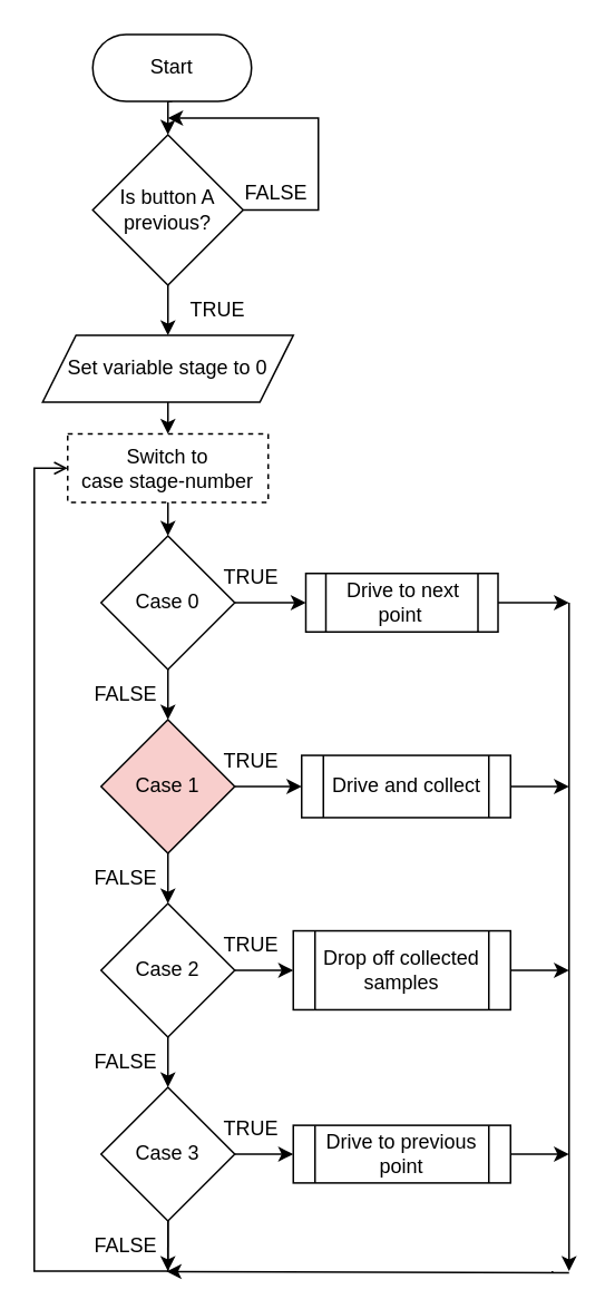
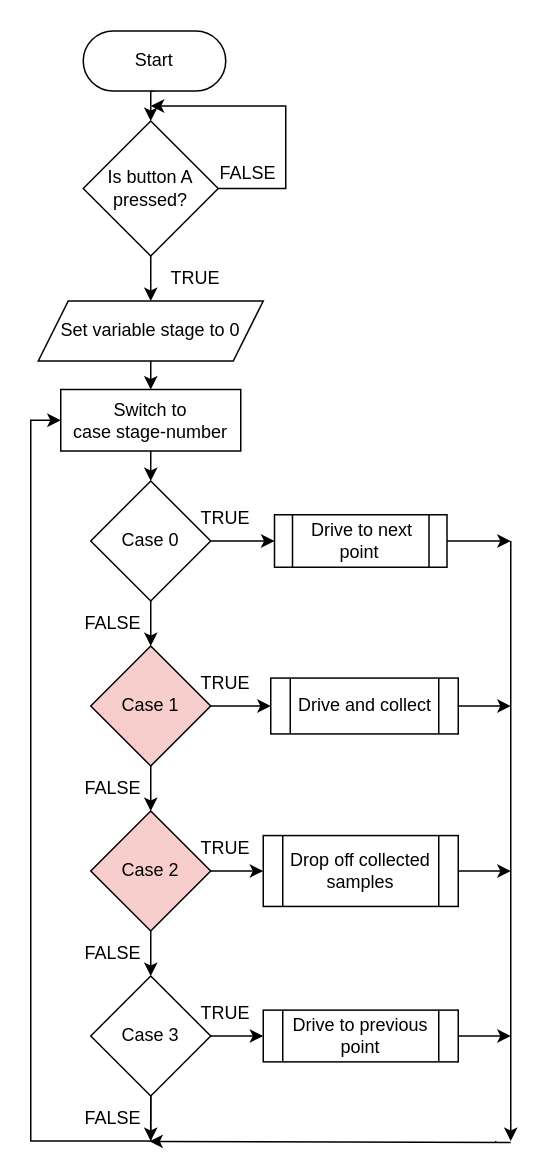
  <mxCell id="0" />
  <mxCell id="1" parent="0" />
  <mxCell id="2" style="edgeStyle=orthogonalEdgeStyle;rounded=0;orthogonalLoop=1;jettySize=auto;html=1;exitX=0.5;exitY=1;exitDx=0;exitDy=0;entryX=0.5;entryY=0;entryDx=0;entryDy=0;" parent="1" source="4" target="7" edge="1"><mxGeometry relative="1" as="geometry"><mxPoint x="100" y="170" as="targetPoint" /><Array as="points" /></mxGeometry></mxCell>
  <mxCell id="3" style="edgeStyle=orthogonalEdgeStyle;rounded=0;orthogonalLoop=1;jettySize=auto;html=1;exitX=1;exitY=0.5;exitDx=0;exitDy=0;" parent="1" source="4" edge="1"><mxGeometry relative="1" as="geometry"><mxPoint x="100" y="70" as="targetPoint" /><mxPoint x="160" y="125" as="sourcePoint" /><Array as="points"><mxPoint x="190" y="125" /><mxPoint x="190" y="70" /><mxPoint x="100" y="70" /></Array></mxGeometry></mxCell>
- <mxCell id="4" value="Is button A previous?" style="rhombus;whiteSpace=wrap;html=1;" parent="1" vertex="1"><mxGeometry x="55" y="80" width="90" height="90" as="geometry" /></mxCell>
+ <mxCell id="4" value="Is button A pressed?" style="rhombus;whiteSpace=wrap;html=1;" parent="1" vertex="1"><mxGeometry x="55" y="80" width="90" height="90" as="geometry" /></mxCell>
  <mxCell id="5" value="TRUE" style="text;html=1;strokeColor=none;fillColor=none;align=center;verticalAlign=middle;whiteSpace=wrap;rounded=0;" parent="1" vertex="1"><mxGeometry x="100" y="170" width="60" height="30" as="geometry" /></mxCell>
  <mxCell id="6" style="edgeStyle=orthogonalEdgeStyle;rounded=0;orthogonalLoop=1;jettySize=auto;html=1;exitX=0.5;exitY=1;exitDx=0;exitDy=0;entryX=0.5;entryY=0;entryDx=0;entryDy=0;" parent="1" source="7" target="11" edge="1"><mxGeometry relative="1" as="geometry" /></mxCell>
  <mxCell id="7" value="Set variable stage to 0" style="shape=parallelogram;perimeter=parallelogramPerimeter;whiteSpace=wrap;html=1;fixedSize=1;" parent="1" vertex="1"><mxGeometry x="25" y="200" width="150" height="40" as="geometry" /></mxCell>
  <mxCell id="8" style="edgeStyle=orthogonalEdgeStyle;rounded=0;orthogonalLoop=1;jettySize=auto;html=1;exitX=0.5;exitY=1;exitDx=0;exitDy=0;entryX=0.5;entryY=0;entryDx=0;entryDy=0;" parent="1" source="9" target="4" edge="1"><mxGeometry relative="1" as="geometry" /></mxCell>
  <mxCell id="9" value="Start" style="rounded=1;whiteSpace=wrap;html=1;arcSize=50;" parent="1" vertex="1"><mxGeometry x="55" y="20" width="95" height="40" as="geometry" /></mxCell>
  <mxCell id="10" style="edgeStyle=orthogonalEdgeStyle;rounded=0;orthogonalLoop=1;jettySize=auto;html=1;exitX=0.5;exitY=1;exitDx=0;exitDy=0;entryX=0.5;entryY=0;entryDx=0;entryDy=0;" parent="1" source="11" target="14" edge="1"><mxGeometry relative="1" as="geometry" /></mxCell>
- <mxCell id="11" value="Switch to&lt;br&gt;case stage-number" style="rounded=0;whiteSpace=wrap;html=1;dashed=1;" parent="1" vertex="1"><mxGeometry x="40" y="259" width="120" height="41" as="geometry" /></mxCell>
+ <mxCell id="11" value="Switch to&lt;br&gt;case stage-number" style="rounded=0;whiteSpace=wrap;html=1;" parent="1" vertex="1"><mxGeometry x="40" y="259" width="120" height="41" as="geometry" /></mxCell>
  <mxCell id="12" style="edgeStyle=orthogonalEdgeStyle;rounded=0;orthogonalLoop=1;jettySize=auto;html=1;exitX=0.5;exitY=1;exitDx=0;exitDy=0;entryX=0.5;entryY=0;entryDx=0;entryDy=0;" parent="1" source="14" target="19" edge="1"><mxGeometry relative="1" as="geometry" /></mxCell>
  <mxCell id="13" style="edgeStyle=orthogonalEdgeStyle;rounded=0;orthogonalLoop=1;jettySize=auto;html=1;exitX=1;exitY=0.5;exitDx=0;exitDy=0;entryX=0;entryY=0.5;entryDx=0;entryDy=0;" parent="1" source="14" target="25" edge="1"><mxGeometry relative="1" as="geometry" /></mxCell>
  <mxCell id="14" value="Case 0" style="rhombus;whiteSpace=wrap;html=1;" parent="1" vertex="1"><mxGeometry x="60" y="320" width="80" height="80" as="geometry" /></mxCell>
  <mxCell id="15" style="edgeStyle=orthogonalEdgeStyle;rounded=0;orthogonalLoop=1;jettySize=auto;html=1;exitX=0.5;exitY=1;exitDx=0;exitDy=0;entryX=0.5;entryY=0;entryDx=0;entryDy=0;" parent="1" source="16" target="23" edge="1"><mxGeometry relative="1" as="geometry" /></mxCell>
- <mxCell id="16" value="Case 2" style="rhombus;whiteSpace=wrap;html=1;" parent="1" vertex="1"><mxGeometry x="60" y="540" width="80" height="80" as="geometry" /></mxCell>
+ <mxCell id="16" value="Case 2" style="rhombus;whiteSpace=wrap;html=1;fillColor=#f8cecc;" parent="1" vertex="1"><mxGeometry x="60" y="540" width="80" height="80" as="geometry" /></mxCell>
  <mxCell id="17" style="edgeStyle=orthogonalEdgeStyle;rounded=0;orthogonalLoop=1;jettySize=auto;html=1;exitX=0.5;exitY=1;exitDx=0;exitDy=0;entryX=0.5;entryY=0;entryDx=0;entryDy=0;" parent="1" source="19" target="16" edge="1"><mxGeometry relative="1" as="geometry" /></mxCell>
  <mxCell id="18" style="edgeStyle=orthogonalEdgeStyle;rounded=0;orthogonalLoop=1;jettySize=auto;html=1;exitX=1;exitY=0.5;exitDx=0;exitDy=0;entryX=0;entryY=0.5;entryDx=0;entryDy=0;" parent="1" source="19" target="31" edge="1"><mxGeometry relative="1" as="geometry" /></mxCell>
  <mxCell id="19" value="Case 1" style="rhombus;whiteSpace=wrap;html=1;fillColor=#f8cecc;" parent="1" vertex="1"><mxGeometry x="60" y="430" width="80" height="80" as="geometry" /></mxCell>
  <mxCell id="20" style="edgeStyle=orthogonalEdgeStyle;rounded=0;orthogonalLoop=1;jettySize=auto;html=1;exitX=1;exitY=0.5;exitDx=0;exitDy=0;entryX=0;entryY=0.5;entryDx=0;entryDy=0;" parent="1" source="23" target="27" edge="1"><mxGeometry relative="1" as="geometry" /></mxCell>
- <mxCell id="21" style="edgeStyle=orthogonalEdgeStyle;rounded=0;orthogonalLoop=1;jettySize=auto;html=1;exitX=0.5;exitY=1;exitDx=0;exitDy=0;entryX=0;entryY=0.5;entryDx=0;entryDy=0;endArrow=open;" parent="1" source="23" target="11" edge="1"><mxGeometry relative="1" as="geometry"><mxPoint x="35" y="289" as="targetPoint" /><Array as="points"><mxPoint x="100" y="760" /><mxPoint x="20" y="760" /><mxPoint x="20" y="280" /><mxPoint x="40" y="280" /></Array></mxGeometry></mxCell>
+ <mxCell id="21" style="edgeStyle=orthogonalEdgeStyle;rounded=0;orthogonalLoop=1;jettySize=auto;html=1;exitX=0.5;exitY=1;exitDx=0;exitDy=0;entryX=0;entryY=0.5;entryDx=0;entryDy=0;" parent="1" source="23" target="11" edge="1"><mxGeometry relative="1" as="geometry"><mxPoint x="35" y="289" as="targetPoint" /><Array as="points"><mxPoint x="100" y="760" /><mxPoint x="20" y="760" /><mxPoint x="20" y="280" /><mxPoint x="40" y="280" /></Array></mxGeometry></mxCell>
  <mxCell id="22" style="edgeStyle=orthogonalEdgeStyle;rounded=0;orthogonalLoop=1;jettySize=auto;html=1;exitX=0.5;exitY=1;exitDx=0;exitDy=0;" parent="1" source="23" edge="1"><mxGeometry relative="1" as="geometry"><mxPoint x="99.962" y="760" as="targetPoint" /></mxGeometry></mxCell>
  <mxCell id="23" value="Case 3" style="rhombus;whiteSpace=wrap;html=1;" parent="1" vertex="1"><mxGeometry x="60" y="650" width="80" height="80" as="geometry" /></mxCell>
  <mxCell id="24" style="edgeStyle=orthogonalEdgeStyle;rounded=0;orthogonalLoop=1;jettySize=auto;html=1;exitX=1;exitY=0.5;exitDx=0;exitDy=0;" parent="1" source="25" edge="1"><mxGeometry relative="1" as="geometry"><mxPoint x="340" y="360" as="targetPoint" /></mxGeometry></mxCell>
  <mxCell id="25" value="Drive to next point&amp;nbsp;" style="shape=process;whiteSpace=wrap;html=1;backgroundOutline=1;" parent="1" vertex="1"><mxGeometry x="182.5" y="342.5" width="115" height="35" as="geometry" /></mxCell>
  <mxCell id="26" style="edgeStyle=orthogonalEdgeStyle;rounded=0;orthogonalLoop=1;jettySize=auto;html=1;exitX=1;exitY=0.5;exitDx=0;exitDy=0;" parent="1" source="27" edge="1"><mxGeometry relative="1" as="geometry"><mxPoint x="340" y="690" as="targetPoint" /></mxGeometry></mxCell>
  <mxCell id="27" value="Drive to previous point" style="shape=process;whiteSpace=wrap;html=1;backgroundOutline=1;" parent="1" vertex="1"><mxGeometry x="175" y="672.75" width="130" height="34.5" as="geometry" /></mxCell>
  <mxCell id="28" style="edgeStyle=orthogonalEdgeStyle;rounded=0;orthogonalLoop=1;jettySize=auto;html=1;exitX=1;exitY=0.5;exitDx=0;exitDy=0;" parent="1" source="29" edge="1"><mxGeometry relative="1" as="geometry"><mxPoint x="340" y="580" as="targetPoint" /></mxGeometry></mxCell>
  <mxCell id="29" value="Drop off collected samples" style="shape=process;whiteSpace=wrap;html=1;backgroundOutline=1;" parent="1" vertex="1"><mxGeometry x="175" y="556.38" width="130" height="47.25" as="geometry" /></mxCell>
  <mxCell id="30" style="edgeStyle=orthogonalEdgeStyle;rounded=0;orthogonalLoop=1;jettySize=auto;html=1;exitX=1;exitY=0.5;exitDx=0;exitDy=0;" parent="1" source="31" edge="1"><mxGeometry relative="1" as="geometry"><mxPoint x="340" y="470" as="targetPoint" /></mxGeometry></mxCell>
  <mxCell id="31" value="Drive and collect" style="shape=process;whiteSpace=wrap;html=1;backgroundOutline=1;" parent="1" vertex="1"><mxGeometry x="180" y="451.38" width="125" height="37.25" as="geometry" /></mxCell>
  <mxCell id="32" style="edgeStyle=orthogonalEdgeStyle;rounded=0;orthogonalLoop=1;jettySize=auto;html=1;exitX=1;exitY=0.5;exitDx=0;exitDy=0;entryX=0;entryY=0.5;entryDx=0;entryDy=0;" parent="1" source="16" target="29" edge="1"><mxGeometry relative="1" as="geometry" /></mxCell>
  <mxCell id="33" value="FALSE" style="text;html=1;strokeColor=none;fillColor=none;align=center;verticalAlign=middle;whiteSpace=wrap;rounded=0;" parent="1" vertex="1"><mxGeometry x="45" y="730" width="60" height="30" as="geometry" /></mxCell>
  <mxCell id="34" value="FALSE" style="text;html=1;strokeColor=none;fillColor=none;align=center;verticalAlign=middle;whiteSpace=wrap;rounded=0;" parent="1" vertex="1"><mxGeometry x="45" y="620" width="60" height="30" as="geometry" /></mxCell>
  <mxCell id="35" value="FALSE" style="text;html=1;strokeColor=none;fillColor=none;align=center;verticalAlign=middle;whiteSpace=wrap;rounded=0;" parent="1" vertex="1"><mxGeometry x="45" y="510" width="60" height="30" as="geometry" /></mxCell>
  <mxCell id="36" value="FALSE" style="text;html=1;strokeColor=none;fillColor=none;align=center;verticalAlign=middle;whiteSpace=wrap;rounded=0;" parent="1" vertex="1"><mxGeometry x="45" y="400" width="60" height="30" as="geometry" /></mxCell>
  <mxCell id="37" value="TRUE" style="text;html=1;strokeColor=none;fillColor=none;align=center;verticalAlign=middle;whiteSpace=wrap;rounded=0;" parent="1" vertex="1"><mxGeometry x="120" y="660" width="60" height="30" as="geometry" /></mxCell>
  <mxCell id="38" value="TRUE" style="text;html=1;strokeColor=none;fillColor=none;align=center;verticalAlign=middle;whiteSpace=wrap;rounded=0;" parent="1" vertex="1"><mxGeometry x="120" y="550" width="60" height="30" as="geometry" /></mxCell>
  <mxCell id="39" value="TRUE" style="text;html=1;strokeColor=none;fillColor=none;align=center;verticalAlign=middle;whiteSpace=wrap;rounded=0;" parent="1" vertex="1"><mxGeometry x="120" y="440" width="60" height="30" as="geometry" /></mxCell>
  <mxCell id="40" value="TRUE" style="text;html=1;strokeColor=none;fillColor=none;align=center;verticalAlign=middle;whiteSpace=wrap;rounded=0;" parent="1" vertex="1"><mxGeometry x="120" y="330" width="60" height="30" as="geometry" /></mxCell>
  <mxCell id="41" value="FALSE" style="text;html=1;strokeColor=none;fillColor=none;align=center;verticalAlign=middle;whiteSpace=wrap;rounded=0;" parent="1" vertex="1"><mxGeometry x="135" y="100" width="60" height="30" as="geometry" /></mxCell>
  <mxCell id="42" style="edgeStyle=orthogonalEdgeStyle;rounded=0;orthogonalLoop=1;jettySize=auto;html=1;exitX=0;exitY=1;exitDx=0;exitDy=0;" parent="1" edge="1"><mxGeometry relative="1" as="geometry"><mxPoint x="340" y="760" as="targetPoint" /><mxPoint x="340" y="360" as="sourcePoint" /><Array as="points"><mxPoint x="340" y="560" /><mxPoint x="340" y="560" /></Array></mxGeometry></mxCell>
  <mxCell id="43" style="edgeStyle=orthogonalEdgeStyle;rounded=0;orthogonalLoop=1;jettySize=auto;html=1;entryX=0.901;entryY=1.008;entryDx=0;entryDy=0;entryPerimeter=0;" parent="1" target="33" edge="1"><mxGeometry relative="1" as="geometry"><mxPoint x="330" y="760" as="sourcePoint" /><Array as="points"><mxPoint x="330" y="761" /><mxPoint x="340" y="761" /></Array></mxGeometry></mxCell>
